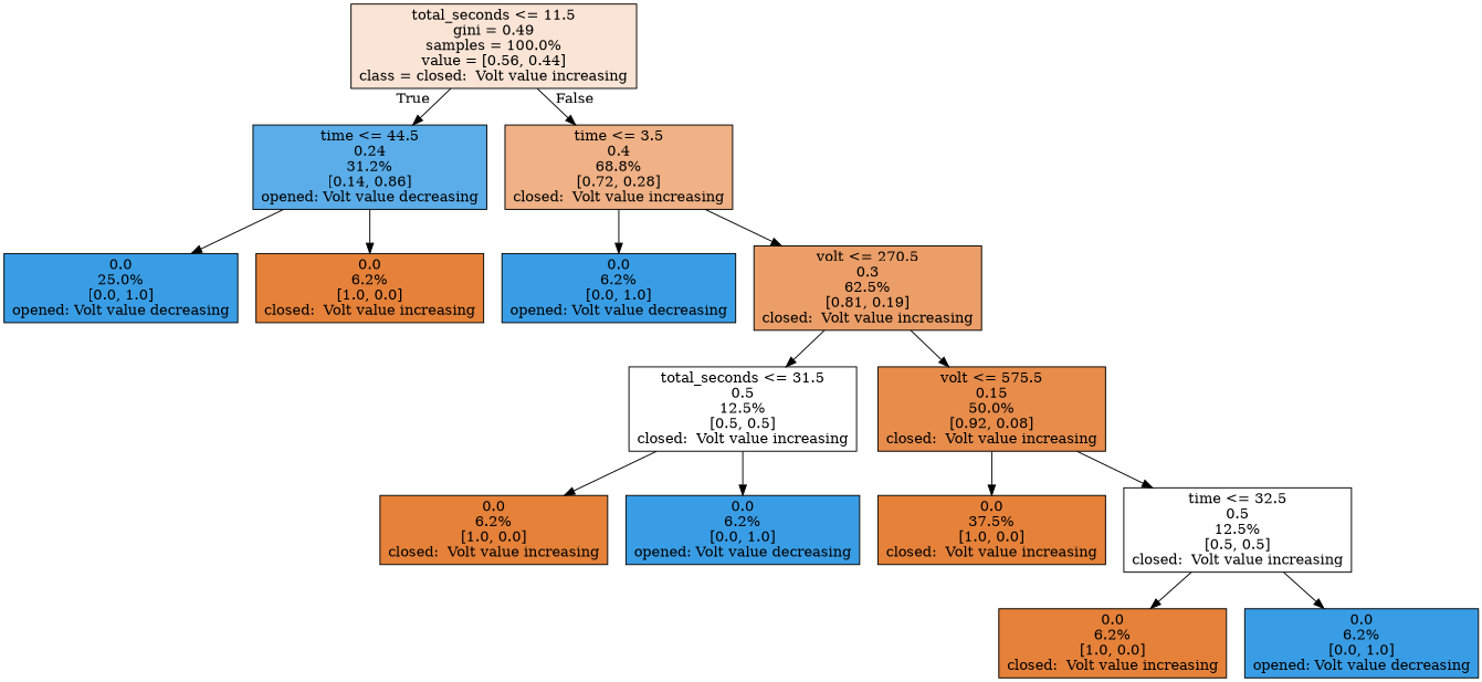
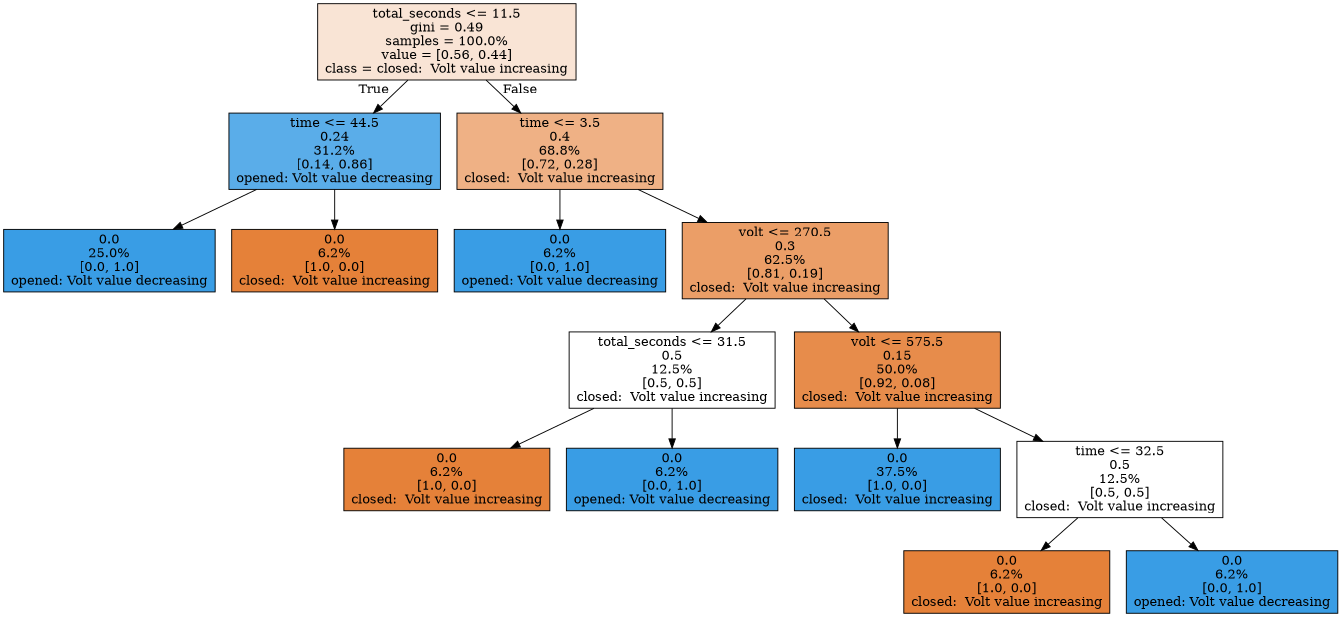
  digraph {
    node [color=black fillcolor="#399de5" shape=box style=filled]
    n1 [fillcolor="#f9e4d5" label="total_seconds <= 11.5\ngini = 0.49\nsamples = 100.0%\nvalue = [0.56, 0.44]\nclass = closed:  Volt value increasing"]
    n2 [fillcolor="#5aade9" label="time <= 44.5\n0.24\n31.2%\n[0.14, 0.86]\nopened: Volt value decreasing"]
    n3 [fillcolor="#efb185" label="time <= 3.5\n0.4\n68.8%\n[0.72, 0.28]\nclosed:  Volt value increasing"]
    n4 [label="0.0\n25.0%\n[0.0, 1.0]\nopened: Volt value decreasing"]
    n5 [fillcolor="#e58139" label="0.0\n6.2%\n[1.0, 0.0]\nclosed:  Volt value increasing"]
    n6 [label="0.0\n6.2%\n[0.0, 1.0]\nopened: Volt value decreasing"]
    n7 [fillcolor="#eb9e67" label="volt <= 270.5\n0.3\n62.5%\n[0.81, 0.19]\nclosed:  Volt value increasing"]
    n8 [fillcolor="#ffffff" label="total_seconds <= 31.5\n0.5\n12.5%\n[0.5, 0.5]\nclosed:  Volt value increasing"]
    n9 [fillcolor="#e78c4b" label="volt <= 575.5\n0.15\n50.0%\n[0.92, 0.08]\nclosed:  Volt value increasing"]
    n10 [fillcolor="#e58139" label="0.0\n6.2%\n[1.0, 0.0]\nclosed:  Volt value increasing"]
    n11 [label="0.0\n6.2%\n[0.0, 1.0]\nopened: Volt value decreasing"]
-   n12 [fillcolor="#e58139" label="0.0\n37.5%\n[1.0, 0.0]\nclosed:  Volt value increasing"]
+   n12 [label="0.0\n37.5%\n[1.0, 0.0]\nclosed:  Volt value increasing"]
    n13 [fillcolor="#ffffff" label="time <= 32.5\n0.5\n12.5%\n[0.5, 0.5]\nclosed:  Volt value increasing"]
    n14 [fillcolor="#e58139" label="0.0\n6.2%\n[1.0, 0.0]\nclosed:  Volt value increasing"]
    n15 [label="0.0\n6.2%\n[0.0, 1.0]\nopened: Volt value decreasing"]
    n1 -> n2 [headlabel=True labelangle=45 labeldistance=2.5]
    n1 -> n3 [headlabel=False labelangle=-45 labeldistance=2.5]
    n2 -> n4
    n2 -> n5
    n3 -> n6
    n3 -> n7
    n7 -> n8
    n7 -> n9
    n8 -> n10
    n8 -> n11
    n9 -> n12
    n9 -> n13
    n13 -> n14
    n13 -> n15
  }
